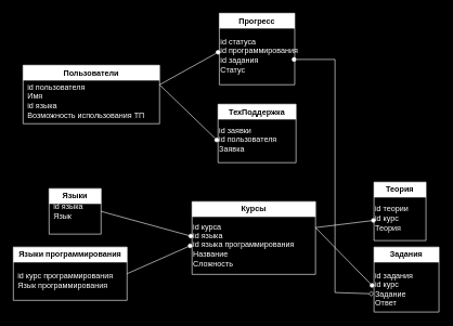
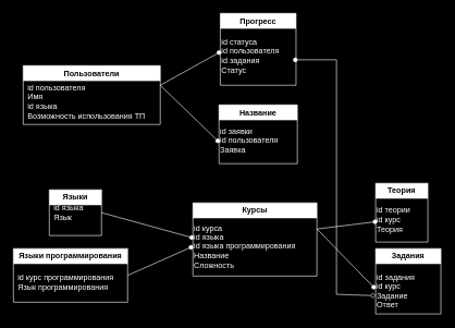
  <mxCell id="0" />
  <mxCell id="1" parent="0" />
  <mxCell id="2" value="Пользователи" style="swimlane;whiteSpace=wrap;html=1;strokeColor=#FFFFFF;fontColor=#000000;" parent="1" vertex="1"><mxGeometry x="35" y="100" width="210" height="90" as="geometry" /></mxCell>
  <mxCell id="3" value="id пользователя&lt;br&gt;Имя&lt;br&gt;id языка&lt;br&gt;Возможность использования ТП" style="text;html=1;align=left;verticalAlign=middle;resizable=0;points=[];autosize=1;strokeColor=none;fillColor=none;fontColor=#FFFFFF;" parent="2" vertex="1"><mxGeometry x="5" y="20" width="200" height="70" as="geometry" /></mxCell>
  <mxCell id="4" value="Прогресс" style="swimlane;whiteSpace=wrap;html=1;strokeColor=#FFFFFF;fontColor=#000000;" parent="1" vertex="1"><mxGeometry x="337" y="20" width="116" height="110" as="geometry" /></mxCell>
- <mxCell id="5" value="id статуса&lt;br&gt;id программирования&lt;br&gt;id задания&lt;br&gt;Статус" style="text;html=1;align=left;verticalAlign=middle;resizable=0;points=[];autosize=1;strokeColor=none;fillColor=none;fontColor=#FFFFFF;" parent="4" vertex="1"><mxGeometry y="30" width="110" height="70" as="geometry" /></mxCell>
+ <mxCell id="5" value="id статуса&lt;br&gt;id пользователя&lt;br&gt;id задания&lt;br&gt;Статус" style="text;html=1;align=left;verticalAlign=middle;resizable=0;points=[];autosize=1;strokeColor=none;fillColor=none;fontColor=#FFFFFF;" parent="4" vertex="1"><mxGeometry y="30" width="110" height="70" as="geometry" /></mxCell>
  <mxCell id="6" value="Курсы" style="swimlane;whiteSpace=wrap;html=1;strokeColor=#FFFFFF;fontColor=#000000;" parent="1" vertex="1"><mxGeometry x="295" y="310" width="190" height="112" as="geometry" /></mxCell>
  <mxCell id="7" value="id курса&lt;br&gt;id языка&lt;br&gt;id языка программирования&lt;br&gt;Название&lt;br&gt;Сложность" style="text;html=1;align=left;verticalAlign=middle;resizable=0;points=[];autosize=1;strokeColor=none;fillColor=none;fontColor=#FFFFFF;" parent="6" vertex="1"><mxGeometry y="22" width="180" height="90" as="geometry" /></mxCell>
  <mxCell id="8" value="Языки программирования" style="swimlane;whiteSpace=wrap;html=1;strokeColor=#FFFFFF;fontColor=#000000;" parent="1" vertex="1"><mxGeometry x="20" y="380" width="175" height="82" as="geometry" /></mxCell>
  <mxCell id="9" value="id курс программирования&lt;br&gt;Язык программирования" style="text;html=1;align=left;verticalAlign=middle;resizable=0;points=[];autosize=1;strokeColor=none;fillColor=none;fontColor=#FFFFFF;" parent="8" vertex="1"><mxGeometry x="5" y="32" width="180" height="40" as="geometry" /></mxCell>
  <mxCell id="10" value="Языки" style="swimlane;whiteSpace=wrap;html=1;strokeColor=#FFFFFF;fontColor=#000000;" parent="1" vertex="1"><mxGeometry x="75" y="290" width="80" height="70" as="geometry" /></mxCell>
  <mxCell id="11" value="id языка&lt;br&gt;Язык" style="text;html=1;align=left;verticalAlign=middle;resizable=0;points=[];autosize=1;strokeColor=none;fillColor=none;fontColor=#FFFFFF;" parent="10" vertex="1"><mxGeometry x="5" y="15" width="70" height="40" as="geometry" /></mxCell>
- <mxCell id="12" value="ТехПоддержка" style="swimlane;whiteSpace=wrap;html=1;strokeColor=#FFFFFF;fontColor=#000000;" parent="1" vertex="1"><mxGeometry x="335" y="160" width="120" height="90" as="geometry" /></mxCell>
+ <mxCell id="12" value="Название" style="swimlane;whiteSpace=wrap;html=1;strokeColor=#FFFFFF;fontColor=#000000;" parent="1" vertex="1"><mxGeometry x="335" y="160" width="120" height="90" as="geometry" /></mxCell>
  <mxCell id="13" value="id заявки&lt;br&gt;id пользователя&lt;br&gt;Заявка" style="text;html=1;align=left;verticalAlign=middle;resizable=0;points=[];autosize=1;strokeColor=none;fillColor=none;fontColor=#FFFFFF;" parent="12" vertex="1"><mxGeometry y="25" width="110" height="60" as="geometry" /></mxCell>
  <mxCell id="14" value="Теория" style="swimlane;whiteSpace=wrap;html=1;strokeColor=#FFFFFF;fontColor=#000000;" parent="1" vertex="1"><mxGeometry x="575" y="280" width="80" height="90" as="geometry" /></mxCell>
  <mxCell id="15" value="id теории&lt;br&gt;id курс&lt;br&gt;Теория" style="text;html=1;align=left;verticalAlign=middle;resizable=0;points=[];autosize=1;strokeColor=none;fillColor=none;fontColor=#FFFFFF;" parent="14" vertex="1"><mxGeometry y="26" width="70" height="60" as="geometry" /></mxCell>
  <mxCell id="16" value="Задания" style="swimlane;whiteSpace=wrap;html=1;strokeColor=#FFFFFF;fontColor=#000000;" parent="1" vertex="1"><mxGeometry x="575" y="380" width="100" height="100" as="geometry" /></mxCell>
  <mxCell id="17" value="id задания&lt;br&gt;id курс&lt;br&gt;Задание&lt;br&gt;Ответ" style="text;html=1;align=left;verticalAlign=middle;resizable=0;points=[];autosize=1;strokeColor=none;fillColor=none;fontColor=#FFFFFF;" parent="16" vertex="1"><mxGeometry y="30" width="80" height="70" as="geometry" /></mxCell>
  <mxCell id="18" value="" style="html=1;verticalAlign=bottom;startArrow=oval;startFill=1;endArrow=none;curved=0;rounded=0;endFill=0;entryX=1;entryY=0.5;entryDx=0;entryDy=0;strokeColor=#FFFFFF;fontColor=#FFFFFF;" parent="1" target="10" edge="1"><mxGeometry width="60" relative="1" as="geometry"><mxPoint x="293" y="363" as="sourcePoint" /><mxPoint x="255" y="360" as="targetPoint" /></mxGeometry></mxCell>
  <mxCell id="19" value="" style="html=1;verticalAlign=bottom;startArrow=oval;startFill=1;endArrow=none;curved=0;rounded=0;endFill=0;entryX=1;entryY=0.5;entryDx=0;entryDy=0;strokeColor=#FFFFFF;fontColor=#FFFFFF;" parent="1" target="8" edge="1"><mxGeometry width="60" relative="1" as="geometry"><mxPoint x="292" y="378" as="sourcePoint" /><mxPoint x="225" y="422.5" as="targetPoint" /></mxGeometry></mxCell>
  <mxCell id="20" value="" style="html=1;verticalAlign=bottom;startArrow=oval;startFill=1;endArrow=none;curved=0;rounded=0;endFill=0;exitX=-0.013;exitY=0.549;exitDx=0;exitDy=0;exitPerimeter=0;strokeColor=#FFFFFF;fontColor=#FFFFFF;" parent="1" source="15" edge="1"><mxGeometry width="60" relative="1" as="geometry"><mxPoint x="726" y="237" as="sourcePoint" /><mxPoint x="485" y="350" as="targetPoint" /></mxGeometry></mxCell>
  <mxCell id="21" value="" style="html=1;verticalAlign=bottom;startArrow=oval;startFill=1;endArrow=none;curved=0;rounded=0;endFill=0;strokeColor=#FFFFFF;fontColor=#FFFFFF;" parent="1" edge="1"><mxGeometry width="60" relative="1" as="geometry"><mxPoint x="572" y="439" as="sourcePoint" /><mxPoint x="485" y="350" as="targetPoint" /></mxGeometry></mxCell>
  <mxCell id="22" value="" style="html=1;verticalAlign=bottom;startArrow=oval;startFill=1;endArrow=none;curved=0;rounded=0;endFill=0;strokeColor=#FFFFFF;fontColor=#FFFFFF;" parent="1" edge="1"><mxGeometry width="60" relative="1" as="geometry"><mxPoint x="333" y="215" as="sourcePoint" /><mxPoint x="245" y="130" as="targetPoint" /></mxGeometry></mxCell>
  <mxCell id="23" value="" style="html=1;verticalAlign=bottom;startArrow=oval;startFill=1;endArrow=none;curved=0;rounded=0;endFill=0;strokeColor=#FFFFFF;fontColor=#FFFFFF;" parent="1" edge="1"><mxGeometry width="60" relative="1" as="geometry"><mxPoint x="335" y="80" as="sourcePoint" /><mxPoint x="245" y="130" as="targetPoint" /></mxGeometry></mxCell>
  <mxCell id="24" value="" style="html=1;verticalAlign=bottom;startArrow=oval;startFill=1;endArrow=diamond;curved=0;rounded=0;endFill=0;exitX=1.045;exitY=0.586;exitDx=0;exitDy=0;exitPerimeter=0;entryX=0;entryY=0.6;entryDx=0;entryDy=0;entryPerimeter=0;strokeColor=#FFFFFF;fontColor=#FFFFFF;" parent="1" source="5" target="17" edge="1"><mxGeometry width="60" relative="1" as="geometry"><mxPoint x="606" y="78" as="sourcePoint" /><mxPoint x="515" y="470" as="targetPoint" /><Array as="points"><mxPoint x="515" y="91" /><mxPoint x="515" y="450" /></Array></mxGeometry></mxCell>
